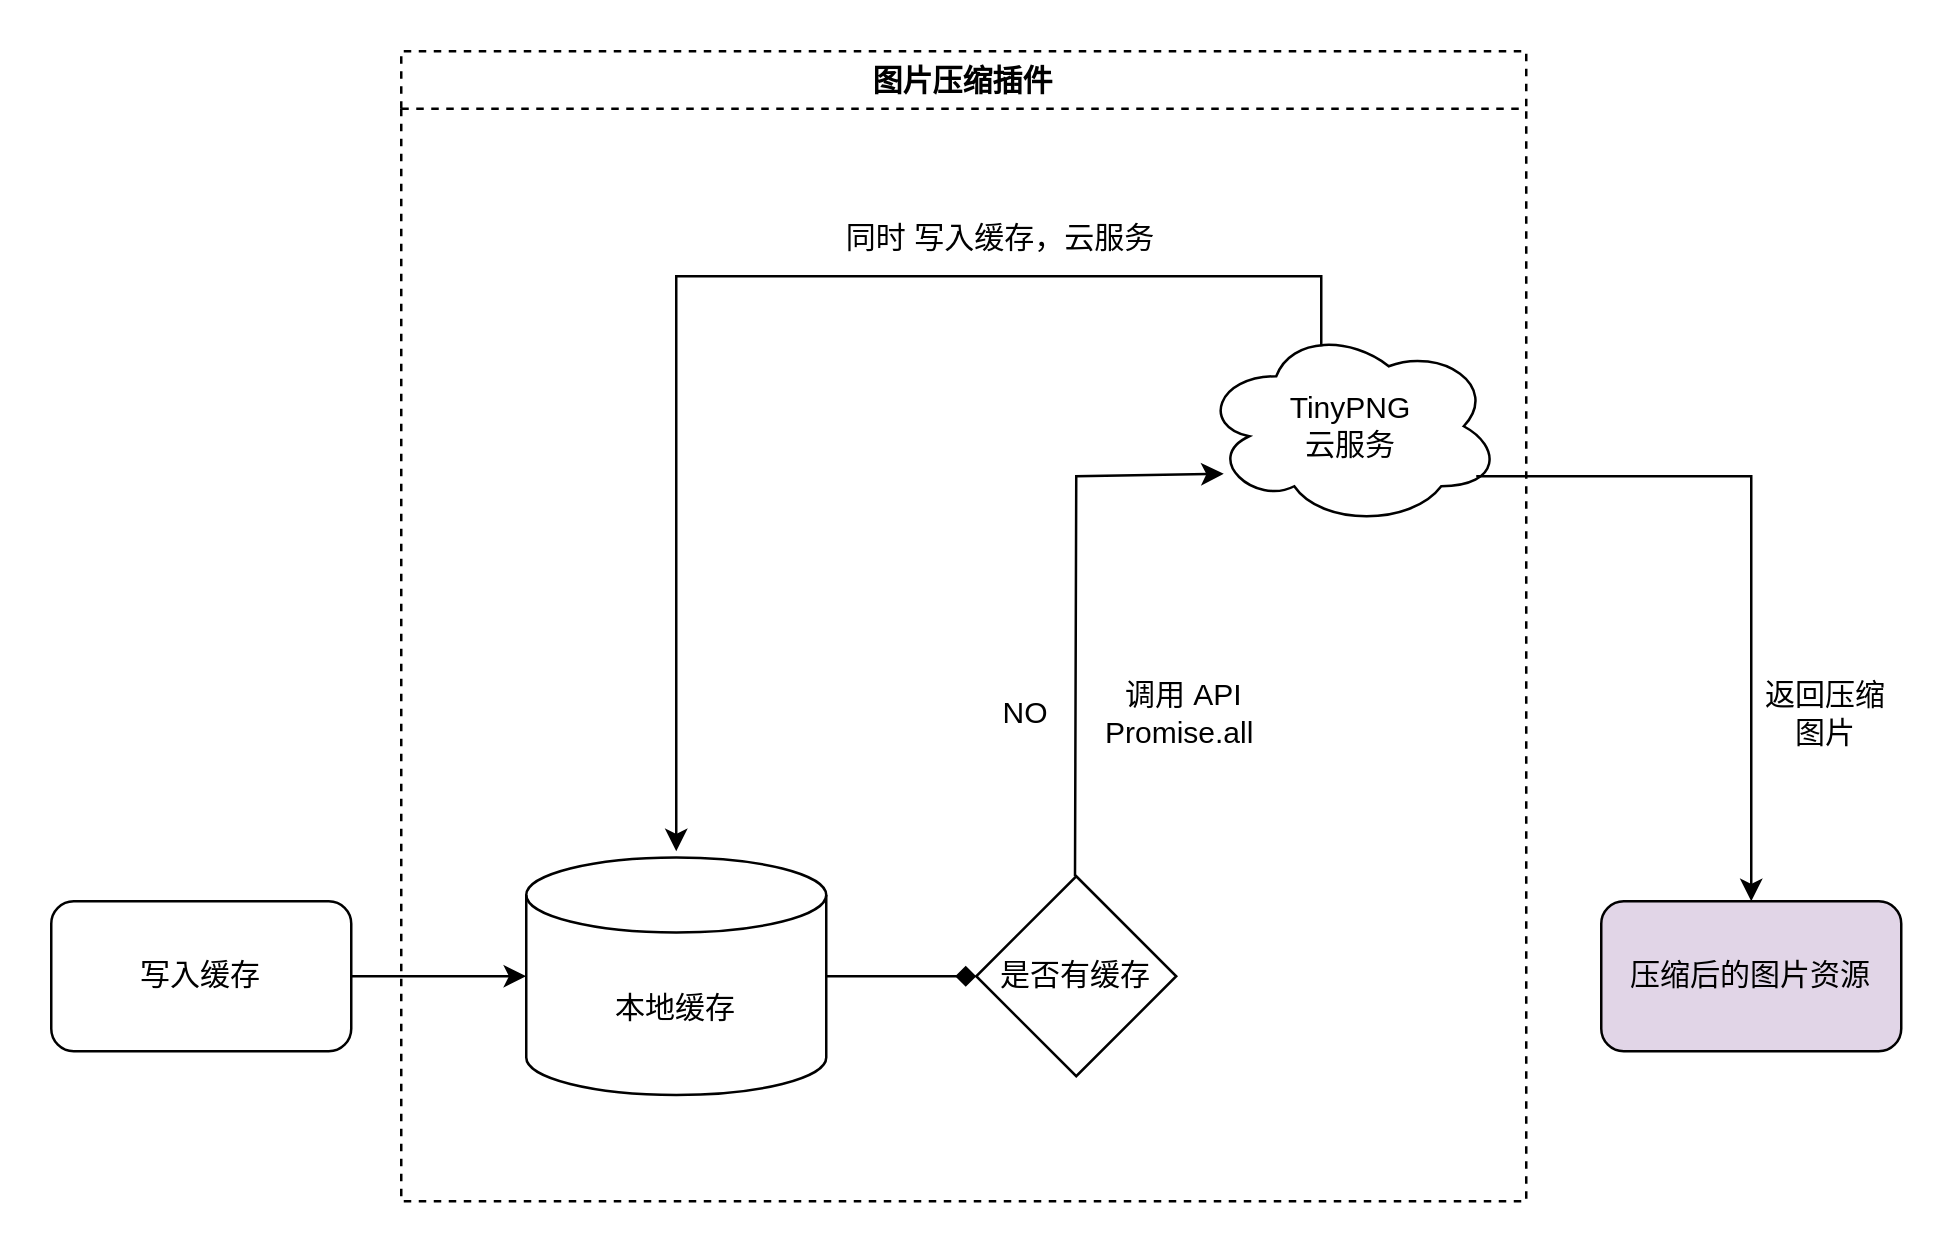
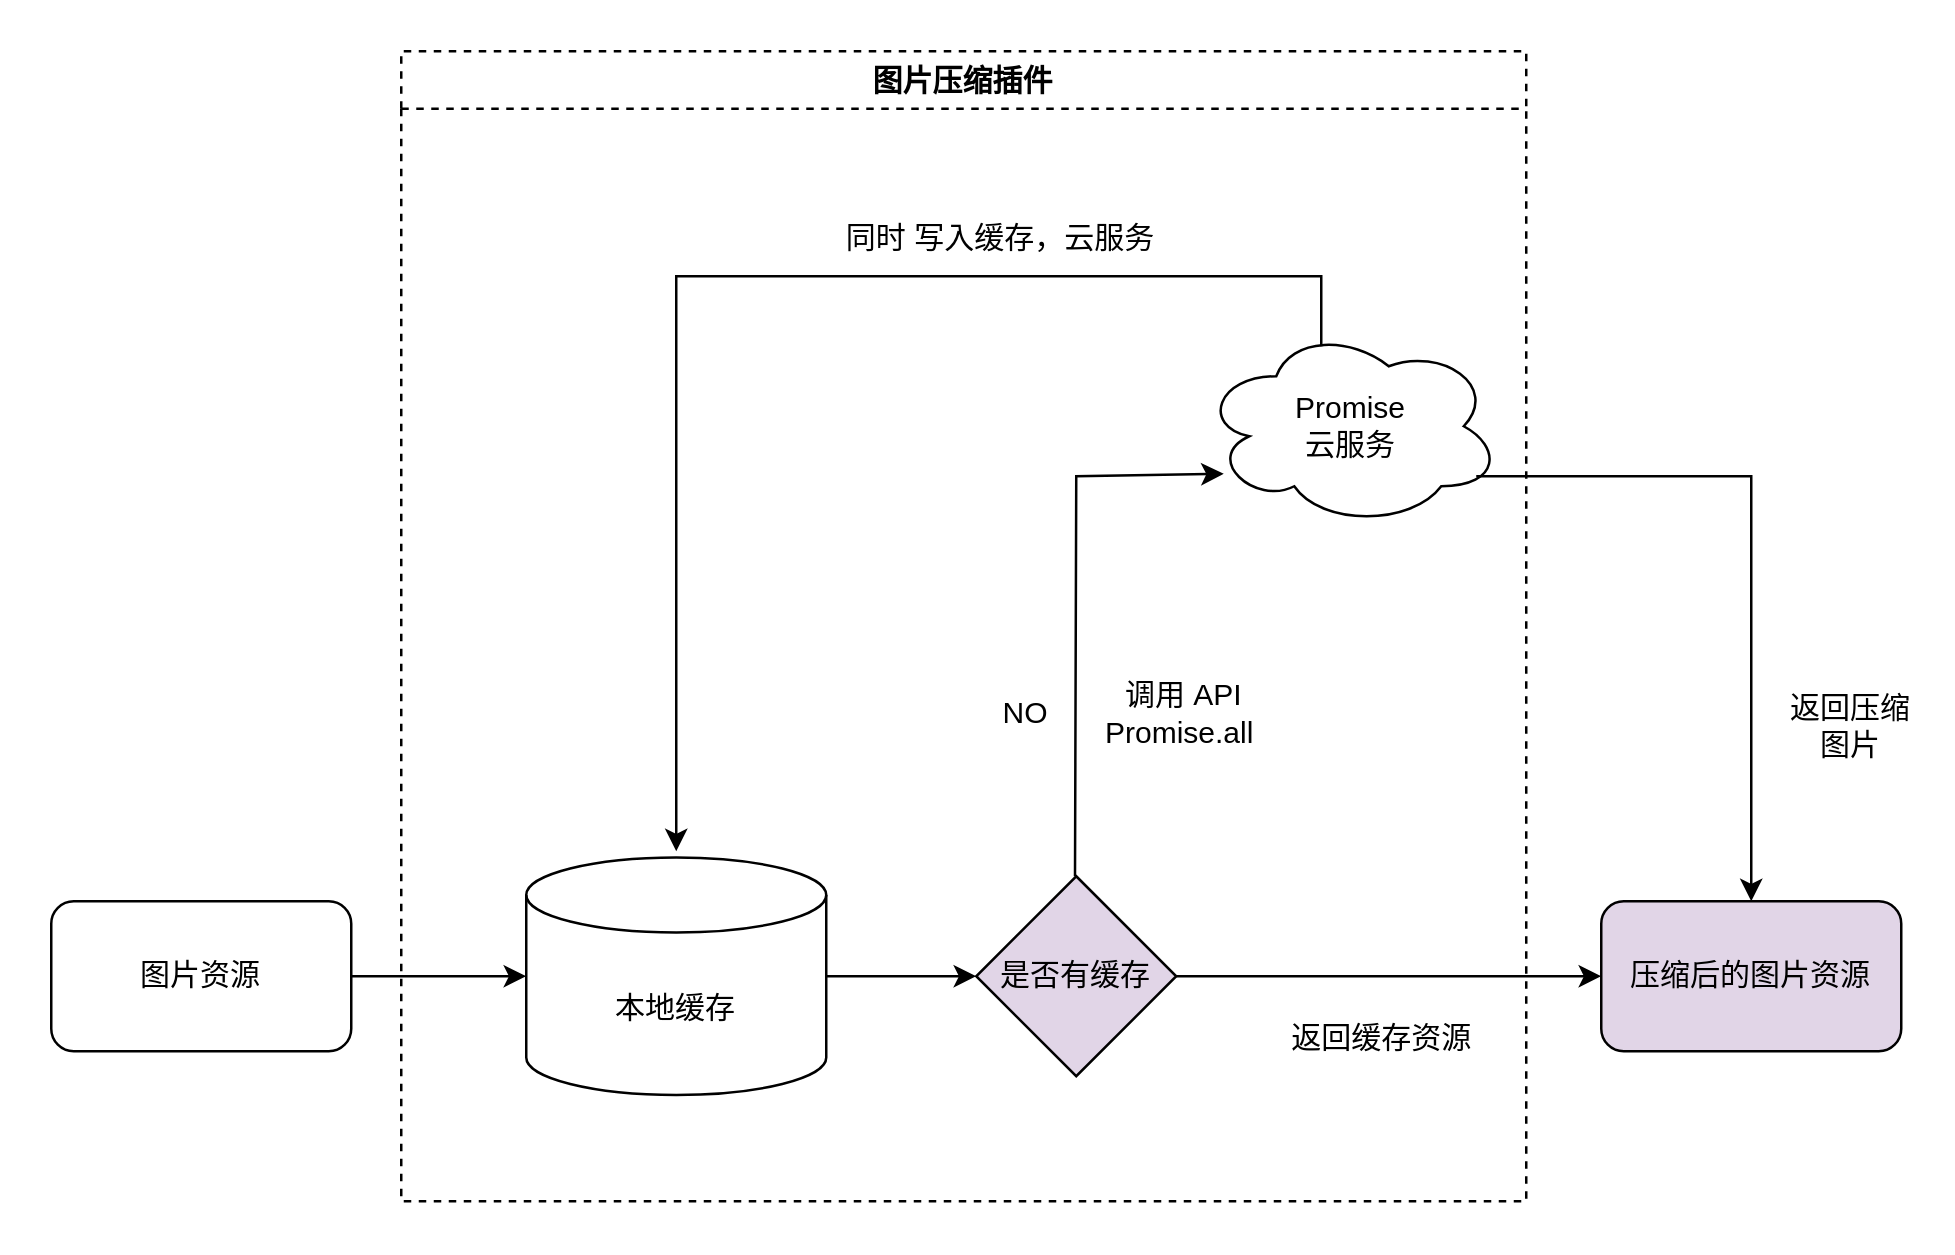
  <mxCell id="0" />
  <mxCell id="1" parent="0" />
- <mxCell id="2" value="写入缓存" style="rounded=1;whiteSpace=wrap;html=1;" vertex="1" parent="1"><mxGeometry x="20" y="360" width="120" height="60" as="geometry" /></mxCell>
+ <mxCell id="2" value="图片资源" style="rounded=1;whiteSpace=wrap;html=1;" vertex="1" parent="1"><mxGeometry x="20" y="360" width="120" height="60" as="geometry" /></mxCell>
  <mxCell id="3" value="" style="endArrow=classic;html=1;rounded=0;exitX=1;exitY=0.5;exitDx=0;exitDy=0;entryX=0;entryY=0.5;entryDx=0;entryDy=0;entryPerimeter=0;" edge="1" parent="1" source="2" target="5"><mxGeometry width="50" height="50" relative="1" as="geometry"><mxPoint x="360" y="410" as="sourcePoint" /><mxPoint x="250" y="390" as="targetPoint" /></mxGeometry></mxCell>
  <mxCell id="4" value="压缩后的图片资源" style="rounded=1;whiteSpace=wrap;html=1;fillColor=#e1d5e7;" vertex="1" parent="1"><mxGeometry x="640" y="360" width="120" height="60" as="geometry" /></mxCell>
  <mxCell id="5" value="本地缓存" style="shape=cylinder3;whiteSpace=wrap;html=1;boundedLbl=1;backgroundOutline=1;size=15;" vertex="1" parent="1"><mxGeometry x="210" y="342.5" width="120" height="95" as="geometry" /></mxCell>
+ <mxCell id="6" value="" style="endArrow=classic;html=1;rounded=0;exitX=1;exitY=0.5;exitDx=0;exitDy=0;entryX=0;entryY=0.5;entryDx=0;entryDy=0;" edge="1" parent="1" source="9" target="4"><mxGeometry width="50" height="50" relative="1" as="geometry"><mxPoint x="370" y="390" as="sourcePoint" /><mxPoint x="610" y="390" as="targetPoint" /></mxGeometry></mxCell>
  <mxCell id="7" value="" style="endArrow=classic;html=1;rounded=0;entryX=0.075;entryY=0.738;entryDx=0;entryDy=0;entryPerimeter=0;" edge="1" parent="1" target="12"><mxGeometry width="50" height="50" relative="1" as="geometry"><mxPoint x="429.5" y="350" as="sourcePoint" /><mxPoint x="429.5" y="240" as="targetPoint" /><Array as="points"><mxPoint x="430" y="190" /></Array></mxGeometry></mxCell>
  <mxCell id="8" value="NO" style="text;html=1;strokeColor=none;fillColor=none;align=center;verticalAlign=middle;whiteSpace=wrap;rounded=0;" vertex="1" parent="1"><mxGeometry x="390" y="270" width="40" height="30" as="geometry" /></mxCell>
- <mxCell id="9" value="是否有缓存" style="rhombus;whiteSpace=wrap;html=1;" vertex="1" parent="1"><mxGeometry x="390" y="350" width="80" height="80" as="geometry" /></mxCell>
- <mxCell id="10" value="" style="endArrow=diamond;html=1;rounded=0;exitX=1;exitY=0.5;exitDx=0;exitDy=0;exitPerimeter=0;entryX=0;entryY=0.5;entryDx=0;entryDy=0;" edge="1" parent="1" source="5" target="9"><mxGeometry width="50" height="50" relative="1" as="geometry"><mxPoint x="340" y="280" as="sourcePoint" /><mxPoint x="390" y="230" as="targetPoint" /></mxGeometry></mxCell>
- <mxCell id="12" value="TinyPNG &lt;br&gt;云服务" style="ellipse;shape=cloud;whiteSpace=wrap;html=1;" vertex="1" parent="1"><mxGeometry x="480" y="130" width="120" height="80" as="geometry" /></mxCell>
+ <mxCell id="9" value="是否有缓存" style="rhombus;whiteSpace=wrap;html=1;fillColor=#e1d5e7;" vertex="1" parent="1"><mxGeometry x="390" y="350" width="80" height="80" as="geometry" /></mxCell>
+ <mxCell id="10" value="" style="endArrow=classic;html=1;rounded=0;exitX=1;exitY=0.5;exitDx=0;exitDy=0;exitPerimeter=0;entryX=0;entryY=0.5;entryDx=0;entryDy=0;" edge="1" parent="1" source="5" target="9"><mxGeometry width="50" height="50" relative="1" as="geometry"><mxPoint x="340" y="280" as="sourcePoint" /><mxPoint x="390" y="230" as="targetPoint" /></mxGeometry></mxCell>
+ <mxCell id="11" value="返回缓存资源" style="text;html=1;strokeColor=none;fillColor=none;align=center;verticalAlign=middle;whiteSpace=wrap;rounded=0;" vertex="1" parent="1"><mxGeometry x="515" y="400" width="75" height="30" as="geometry" /></mxCell>
+ <mxCell id="12" value="Promise &lt;br&gt;云服务" style="ellipse;shape=cloud;whiteSpace=wrap;html=1;" vertex="1" parent="1"><mxGeometry x="480" y="130" width="120" height="80" as="geometry" /></mxCell>
  <mxCell id="13" value="" style="endArrow=classic;html=1;rounded=0;entryX=0.5;entryY=0;entryDx=0;entryDy=0;" edge="1" parent="1" target="4"><mxGeometry width="50" height="50" relative="1" as="geometry"><mxPoint x="590" y="190" as="sourcePoint" /><mxPoint x="670" y="350" as="targetPoint" /><Array as="points"><mxPoint x="700" y="190" /></Array></mxGeometry></mxCell>
  <mxCell id="14" value="" style="endArrow=classic;html=1;rounded=0;exitX=0.4;exitY=0.1;exitDx=0;exitDy=0;exitPerimeter=0;" edge="1" parent="1" source="12"><mxGeometry width="50" height="50" relative="1" as="geometry"><mxPoint x="530" y="130" as="sourcePoint" /><mxPoint x="270" y="340" as="targetPoint" /><Array as="points"><mxPoint x="528" y="110" /><mxPoint x="270" y="110" /></Array></mxGeometry></mxCell>
- <mxCell id="15" value="返回压缩图片" style="text;html=1;strokeColor=none;fillColor=none;align=center;verticalAlign=middle;whiteSpace=wrap;rounded=0;" vertex="1" parent="1"><mxGeometry x="700" y="270" width="60" height="30" as="geometry" /></mxCell>
+ <mxCell id="15" value="返回压缩图片" style="text;html=1;strokeColor=none;fillColor=none;align=center;verticalAlign=middle;whiteSpace=wrap;rounded=0;" vertex="1" parent="1"><mxGeometry x="710" y="275" width="60" height="30" as="geometry" /></mxCell>
  <mxCell id="16" value="同时 写入缓存，云服务" style="text;html=1;strokeColor=none;fillColor=none;align=center;verticalAlign=middle;whiteSpace=wrap;rounded=0;" vertex="1" parent="1"><mxGeometry x="310" y="80" width="180" height="30" as="geometry" /></mxCell>
  <mxCell id="17" value="图片压缩插件" style="swimlane;dashed=1;" vertex="1" parent="1"><mxGeometry x="160" y="20" width="450" height="460" as="geometry" /></mxCell>
  <mxCell id="18" value="&amp;nbsp; 调用 API&lt;br&gt;&amp;nbsp;Promise.all" style="text;html=1;strokeColor=none;fillColor=none;align=center;verticalAlign=middle;whiteSpace=wrap;rounded=0;rotation=0;" vertex="1" parent="17"><mxGeometry x="240" y="250" width="140" height="30" as="geometry" /></mxCell>
